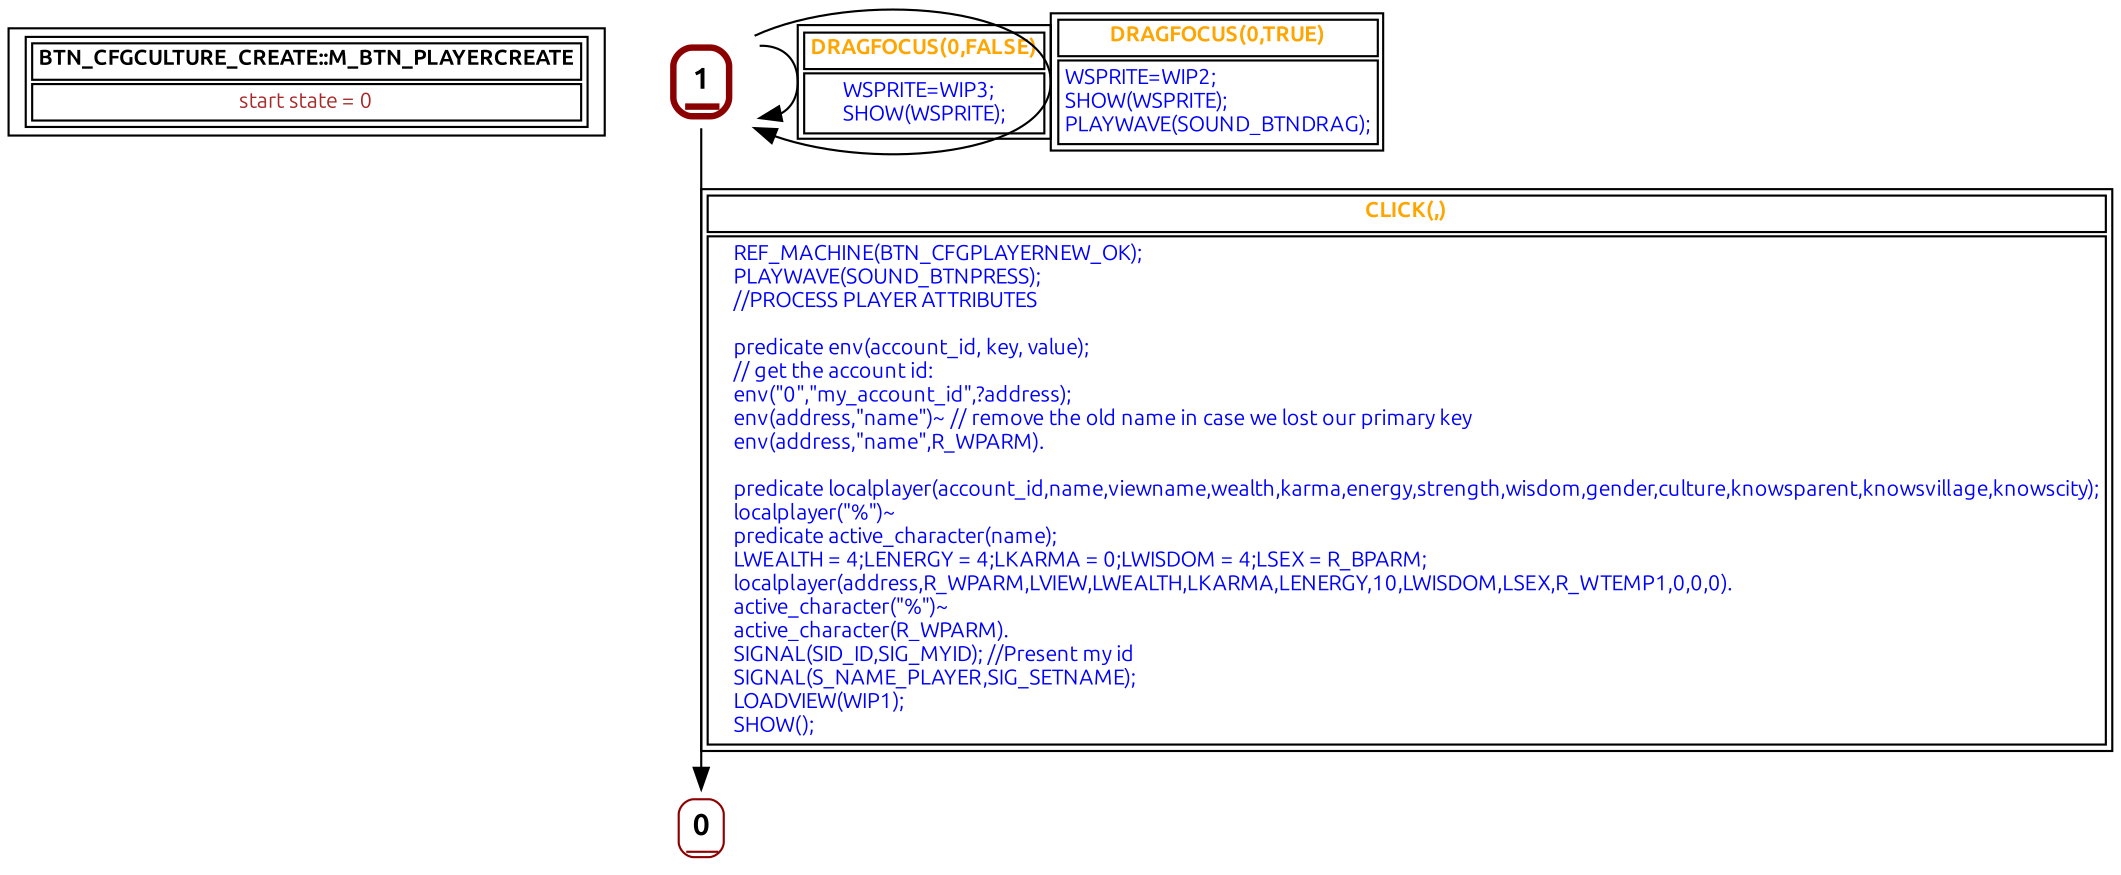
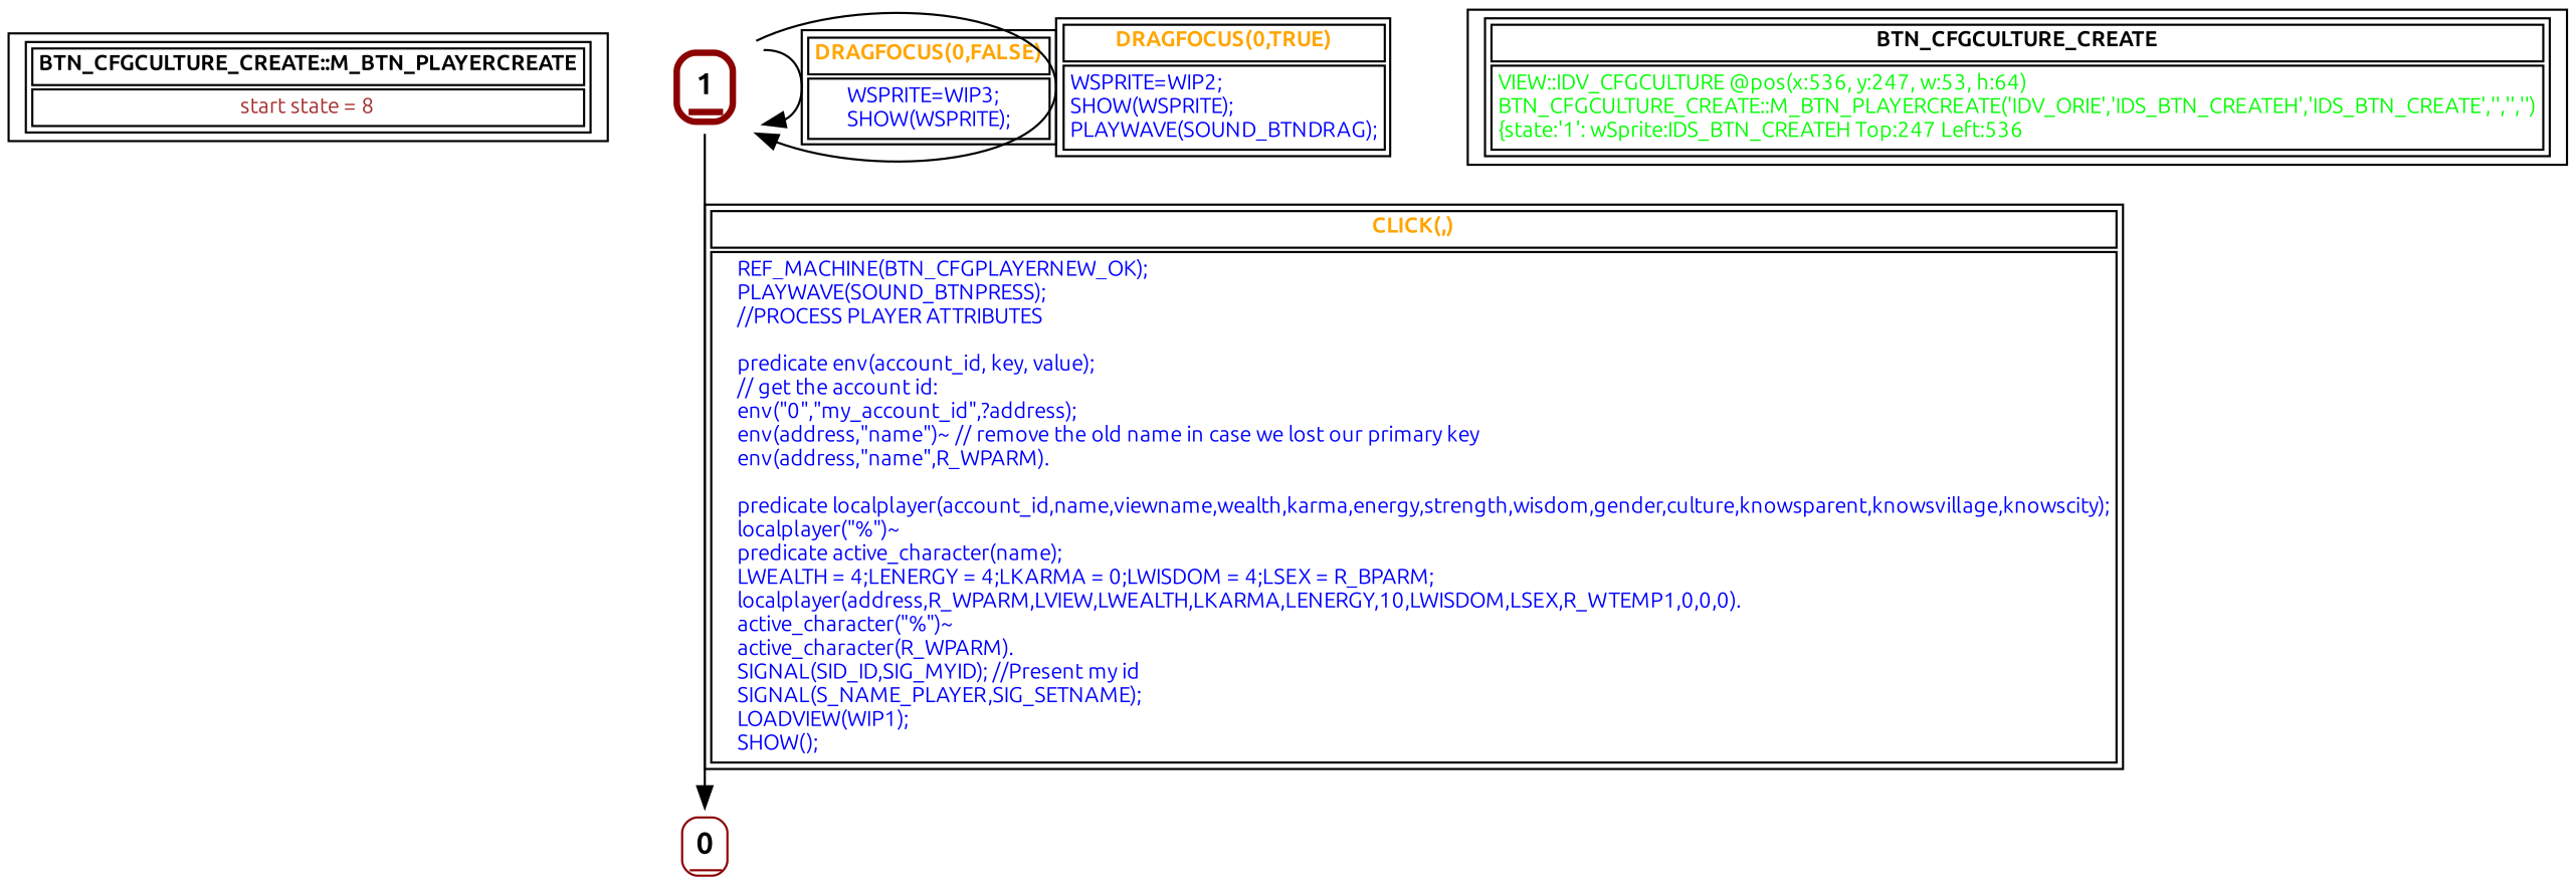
  digraph {
    fontname=Ubuntu
    node [fontname=Ubuntu fontsize=10 shape=record]
    edge [fontcolor=orange fontname=Ubuntu fontsize=10]
-   n1 [label=< <table border="1"><tr><td><b>BTN_CFGCULTURE_CREATE::M_BTN_PLAYERCREATE<br align="left"/></b></td></tr> <tr><td><font point-size="10" color ="brown">start state = 0<br align="left"/></font></td></tr></table>>]
+   n1 [label=< <table border="1"><tr><td><b>BTN_CFGCULTURE_CREATE::M_BTN_PLAYERCREATE<br align="left"/></b></td></tr> <tr><td><font point-size="10" color ="brown">start state = 8<br align="left"/></font></td></tr></table>>]
    n2 [fontsize=14 label=< <table border="1" color="darkred" style="rounded"><tr><td sides="b"><b>0<br align="left"/></b></td></tr> </table>> shape=none]
    n3 [fontsize=14 label=< <table border="3" color="darkred" style="rounded"><tr><td sides="b"><b>1<br align="left"/></b></td></tr> </table>> shape=none]
+   n4 [label=< <table border="1"><tr><td><b>BTN_CFGCULTURE_CREATE<br align="left"/></b></td></tr> <tr><td><font point-size="10" color ="green">VIEW::IDV_CFGCULTURE @pos(x:536, y:247, w:53, h:64)<br align="left"/>BTN_CFGCULTURE_CREATE::M_BTN_PLAYERCREATE(&apos;IDV_ORIE&apos;,&apos;IDS_BTN_CREATEH&apos;,&apos;IDS_BTN_CREATE&apos;,&apos;&apos;,&apos;&apos;,&apos;&apos;)<br align="left"/>			&#123;state:&apos;1&apos;: wSprite:IDS_BTN_CREATEH Top:247 Left:536<br align="left"/></font></td></tr></table>>]
    n3 -> n2 [label=< <table border="1"><tr><td><b>CLICK(,)<br align="left"/></b></td></tr> <tr><td><font point-size="10" color ="blue">    REF_MACHINE(BTN_CFGPLAYERNEW_OK);<br align="left"/>    PLAYWAVE(SOUND_BTNPRESS);<br align="left"/>    //PROCESS PLAYER ATTRIBUTES<br align="left"/>   <br align="left"/>    predicate env(account_id, key, value);<br align="left"/>    // get the account id:<br align="left"/>    env(&quot;0&quot;,&quot;my_account_id&quot;,?address);<br align="left"/>    env(address,&quot;name&quot;)~ // remove the old name in case we lost our primary key<br align="left"/>    env(address,&quot;name&quot;,R_WPARM).<br align="left"/>   <br align="left"/>    predicate localplayer(account_id,name,viewname,wealth,karma,energy,strength,wisdom,gender,culture,knowsparent,knowsvillage,knowscity);<br align="left"/>    localplayer(&quot;%&quot;)~<br align="left"/>    predicate active_character(name);<br align="left"/>    LWEALTH = 4;LENERGY = 4;LKARMA = 0;LWISDOM = 4;LSEX = R_BPARM; <br align="left"/>    localplayer(address,R_WPARM,LVIEW,LWEALTH,LKARMA,LENERGY,10,LWISDOM,LSEX,R_WTEMP1,0,0,0).<br align="left"/>    active_character(&quot;%&quot;)~<br align="left"/>    active_character(R_WPARM).<br align="left"/>    SIGNAL(SID_ID,SIG_MYID); //Present my id<br align="left"/>    SIGNAL(S_NAME_PLAYER,SIG_SETNAME);<br align="left"/>    LOADVIEW(WIP1);<br align="left"/>    SHOW();<br align="left"/></font></td></tr></table>>]
    n3 -> n3 [label=< <table border="1"><tr><td><b>DRAGFOCUS(0,FALSE)<br align="left"/></b></td></tr> <tr><td><font point-size="10" color ="blue">WSPRITE=WIP3;<br align="left"/>SHOW(WSPRITE);<br align="left"/></font></td></tr></table>>]
    n3 -> n3 [label=< <table border="1"><tr><td><b>DRAGFOCUS(0,TRUE)<br align="left"/></b></td></tr> <tr><td><font point-size="10" color ="blue">WSPRITE=WIP2;<br align="left"/>SHOW(WSPRITE);<br align="left"/>PLAYWAVE(SOUND_BTNDRAG);<br align="left"/></font></td></tr></table>>]
  }
